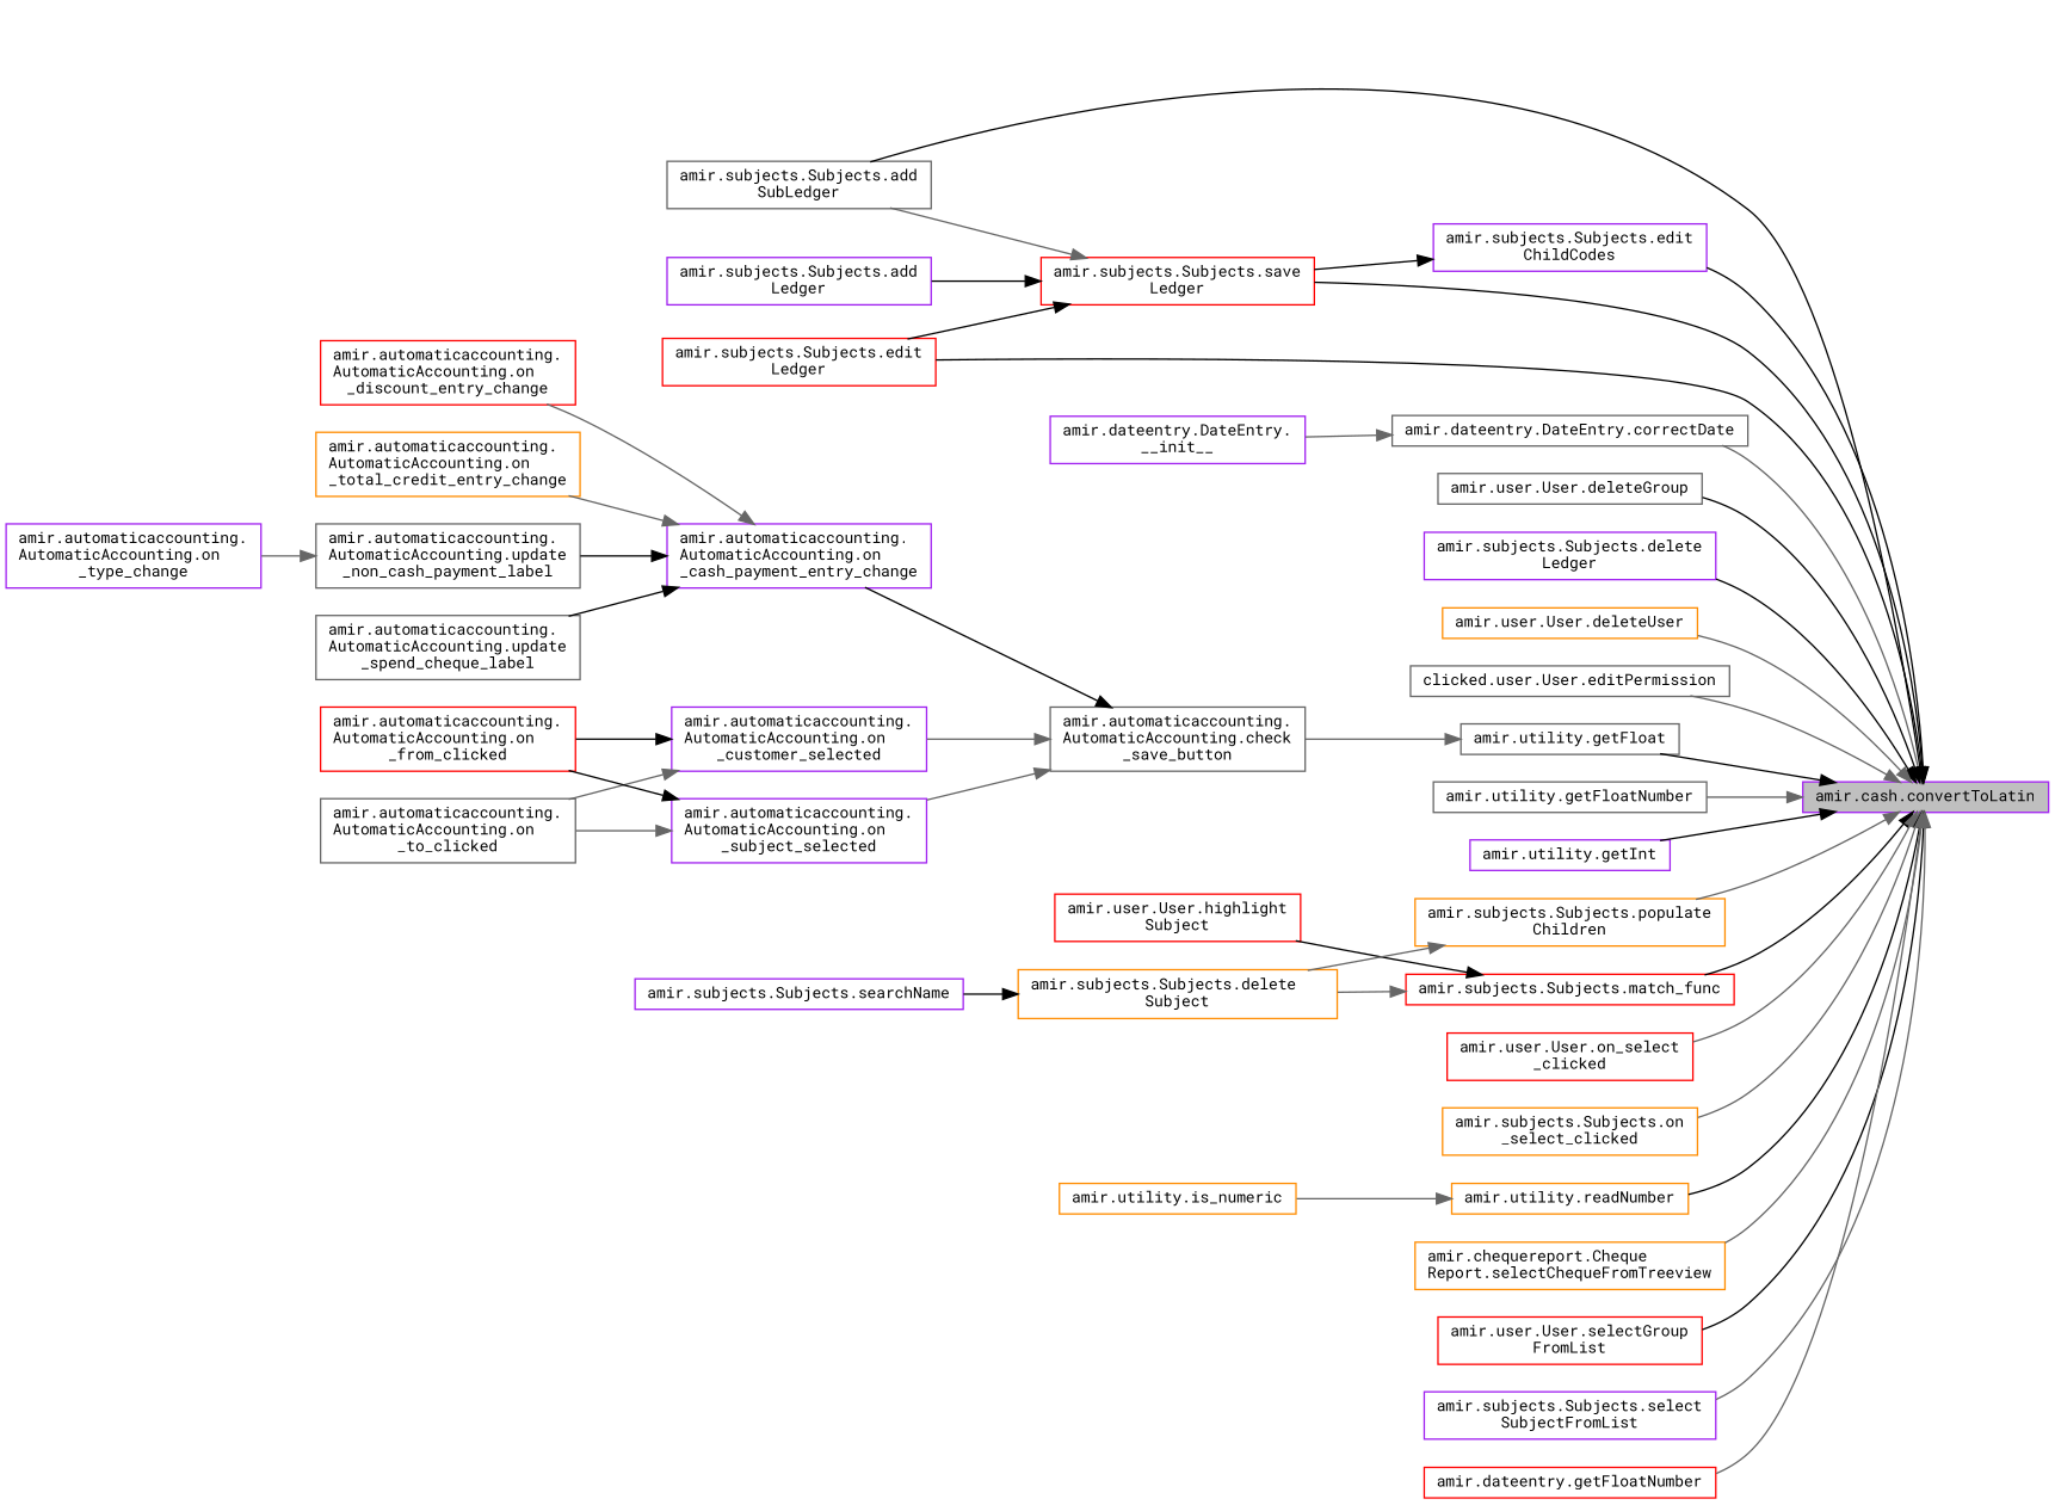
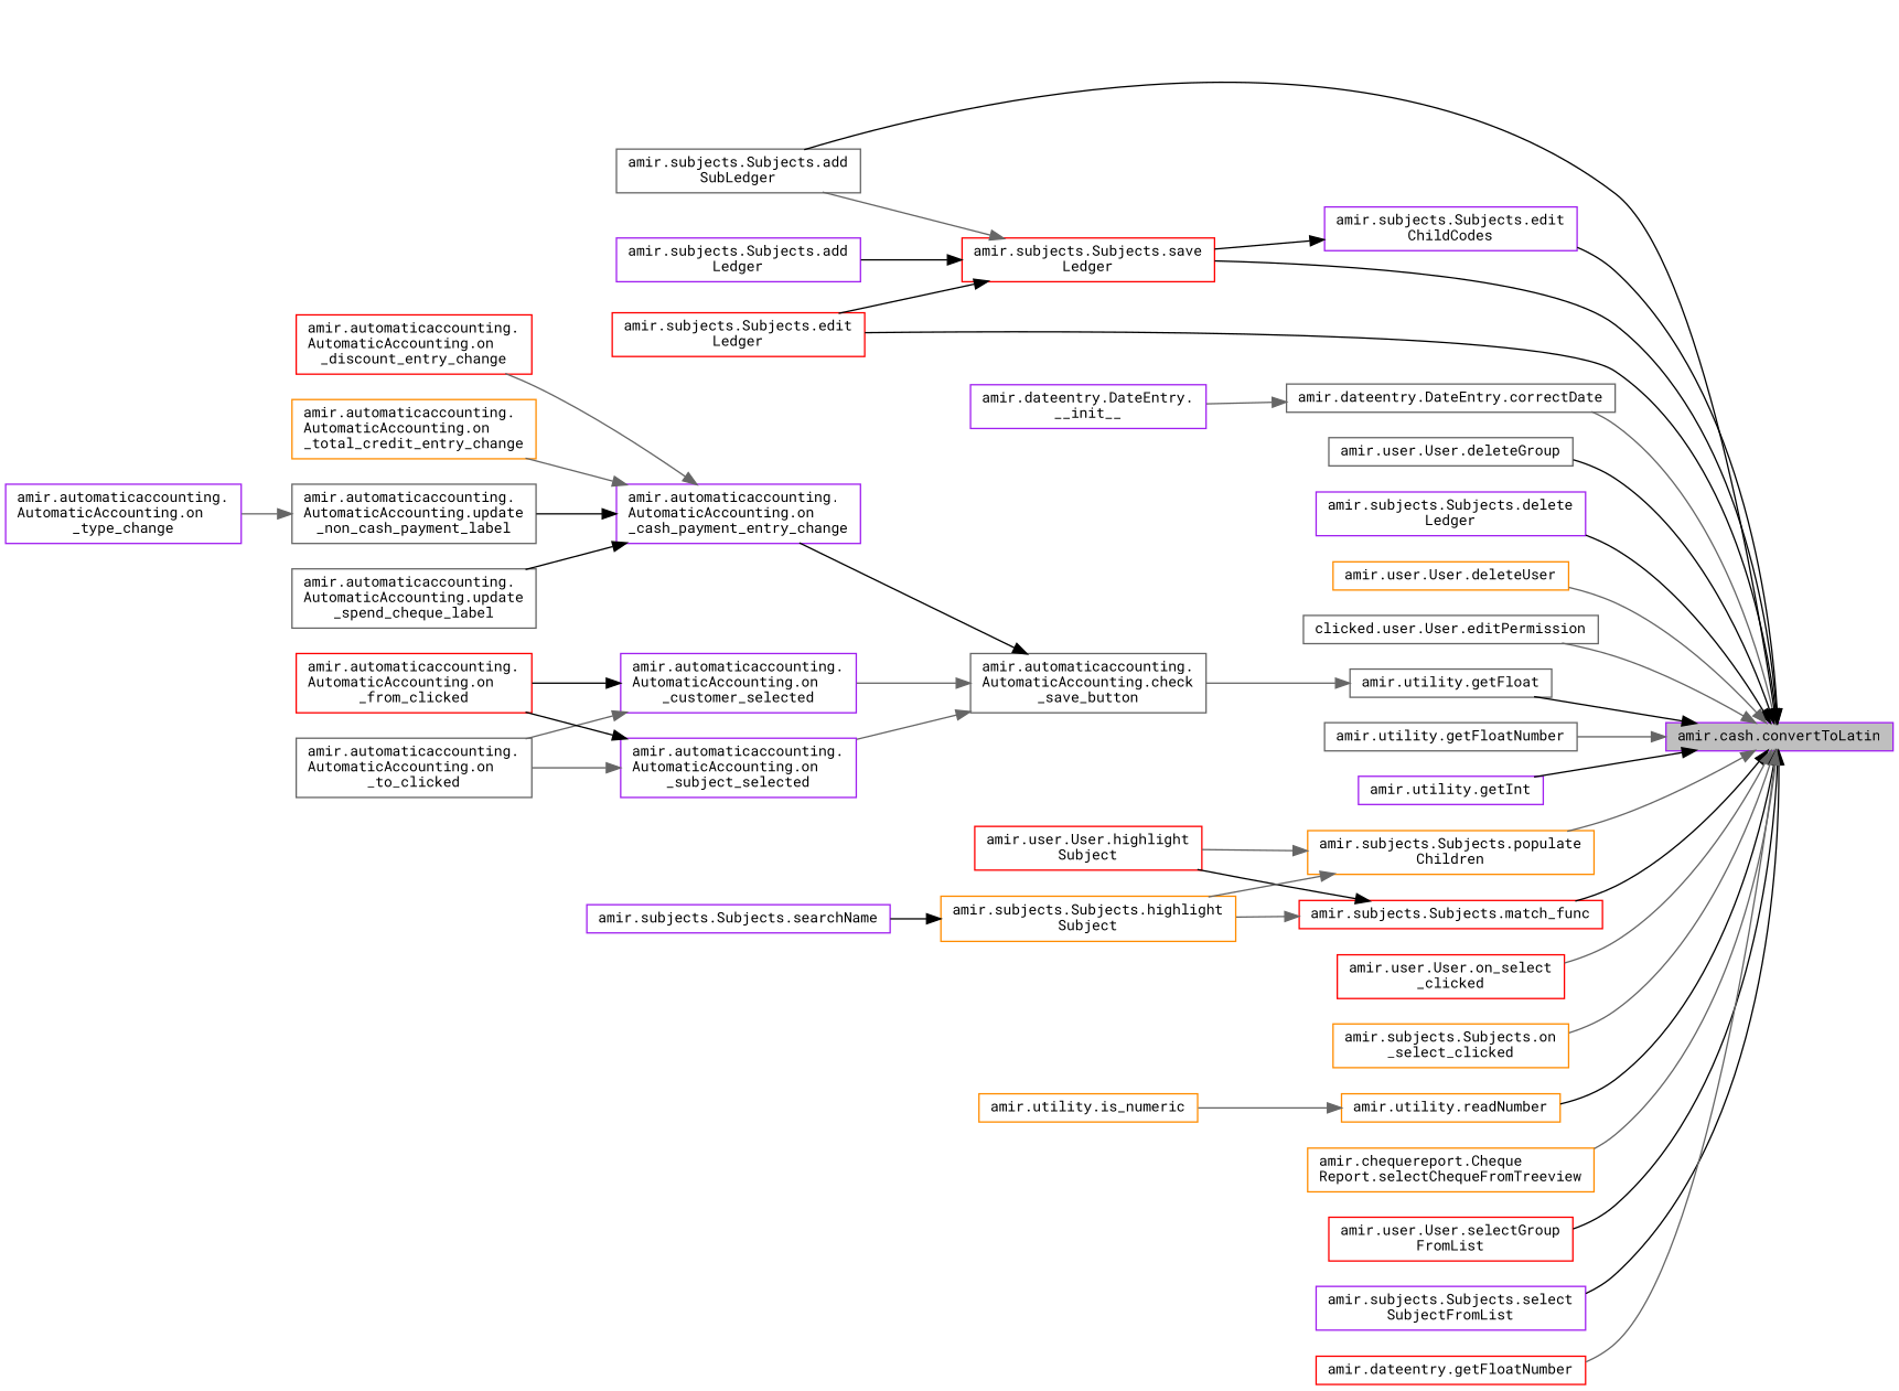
  digraph {
    fontname="Roboto Mono"
    rankdir=RL
    node [color=purple fillcolor=white fontname="Roboto Mono" fontsize=10 shape=record style=filled]
    edge [color=gray40 dir=back fontname="Roboto Mono" fontsize=10 labelfontname="FreeSans.ttf" labelfontsize=10 style=solid]
    n1 [fillcolor=grey75 fontcolor=black height=0.2 label="amir.cash.convertToLatin" width=0.4]
    n2 [color=gray40 height=0.2 label="amir.subjects.Subjects.add\lSubLedger" width=0.4]
    n3 [color=gray40 height=0.2 label="amir.dateentry.DateEntry.correctDate" width=0.4]
    n4 [color=gray40 height=0.2 label="amir.user.User.deleteGroup" width=0.4]
    n5 [height=0.2 label="amir.subjects.Subjects.delete\lLedger" width=0.4]
    n6 [color=darkorange height=0.2 label="amir.user.User.deleteUser" width=0.4]
    n7 [height=0.2 label="amir.subjects.Subjects.edit\lChildCodes" width=0.4]
    n8 [color=red height=0.2 label="amir.subjects.Subjects.save\lLedger" width=0.4]
    n9 [color=red height=0.2 label="amir.subjects.Subjects.edit\lLedger" width=0.4]
    n10 [color=gray40 height=0.2 label="clicked.user.User.editPermission" width=0.4]
    n11 [color=gray40 height=0.2 label="amir.utility.getFloat" width=0.4]
    n12 [color=gray40 height=0.2 label="amir.utility.getFloatNumber" width=0.4]
    n13 [height=0.2 label="amir.utility.getInt" width=0.4]
    n14 [color=red height=0.2 label="amir.subjects.Subjects.match_func" width=0.4]
    n15 [color=red height=0.2 label="amir.user.User.on_select\l_clicked" width=0.4]
    n16 [color=darkorange height=0.2 label="amir.subjects.Subjects.on\l_select_clicked" width=0.4]
    n17 [color=darkorange height=0.2 label="amir.subjects.Subjects.populate\lChildren" width=0.4]
    n18 [color=darkorange height=0.2 label="amir.utility.readNumber" width=0.4]
    n19 [color=darkorange height=0.2 label="amir.chequereport.Cheque\lReport.selectChequeFromTreeview" width=0.4]
    n20 [color=red height=0.2 label="amir.user.User.selectGroup\lFromList" width=0.4]
    n21 [height=0.2 label="amir.subjects.Subjects.select\lSubjectFromList" width=0.4]
    n22 [color=red height=0.2 label="amir.dateentry.getFloatNumber" width=0.4]
    n23 [height=0.2 label="amir.dateentry.DateEntry.\l__init__" width=0.4]
    n24 [height=0.2 label="amir.subjects.Subjects.add\lLedger" width=0.4]
    n25 [color=gray40 height=0.2 label="amir.automaticaccounting.\lAutomaticAccounting.check\l_save_button" width=0.4]
    n26 [color=red height=0.2 label="amir.user.User.highlight\lSubject" width=0.4]
-   n27 [color=darkorange height=0.2 label="amir.subjects.Subjects.delete\lSubject" width=0.4]
+   n27 [color=darkorange height=0.2 label="amir.subjects.Subjects.highlight\lSubject" width=0.4]
    n28 [color=darkorange height=0.2 label="amir.utility.is_numeric" width=0.4]
    n29 [height=0.2 label="amir.automaticaccounting.\lAutomaticAccounting.on\l_cash_payment_entry_change" width=0.4]
    n30 [height=0.2 label="amir.automaticaccounting.\lAutomaticAccounting.on\l_customer_selected" width=0.4]
    n31 [height=0.2 label="amir.automaticaccounting.\lAutomaticAccounting.on\l_subject_selected" width=0.4]
    n32 [color=red height=0.2 label="amir.automaticaccounting.\lAutomaticAccounting.on\l_discount_entry_change" width=0.4]
    n33 [color=darkorange height=0.2 label="amir.automaticaccounting.\lAutomaticAccounting.on\l_total_credit_entry_change" width=0.4]
    n34 [color=gray40 height=0.2 label="amir.automaticaccounting.\lAutomaticAccounting.update\l_non_cash_payment_label" width=0.4]
    n35 [color=gray40 height=0.2 label="amir.automaticaccounting.\lAutomaticAccounting.update\l_spend_cheque_label" width=0.4]
    n36 [color=red height=0.2 label="amir.automaticaccounting.\lAutomaticAccounting.on\l_from_clicked" width=0.4]
    n37 [color=gray40 height=0.2 label="amir.automaticaccounting.\lAutomaticAccounting.on\l_to_clicked" width=0.4]
    n38 [height=0.2 label="amir.automaticaccounting.\lAutomaticAccounting.on\l_type_change" width=0.4]
    n39 [height=0.2 label="amir.subjects.Subjects.searchName" width=0.4]
    n1 -> n2 [color=black]
    n1 -> n3
    n1 -> n4 [color=black]
    n1 -> n5 [color=black]
    n1 -> n6
    n1 -> n7 [color=black]
    n1 -> n8 [color=black]
    n1 -> n9 [color=black]
    n1 -> n10
    n1 -> n11 [color=black]
    n1 -> n12
    n1 -> n13 [color=black]
    n1 -> n14 [color=black]
    n1 -> n15
    n1 -> n16
    n1 -> n17
    n1 -> n18 [color=black]
    n1 -> n19
    n1 -> n20 [color=black]
-   n1 -> n21
+   n1 -> n21 [color=black]
    n1 -> n22
    n3 -> n23
    n7 -> n8 [color=black]
    n8 -> n2
    n8 -> n9 [color=black]
    n8 -> n24 [color=black]
    n11 -> n25
    n14 -> n26 [color=black]
    n14 -> n27
+   n17 -> n26
    n17 -> n27
    n18 -> n28
    n25 -> n29 [color=black]
    n25 -> n30
    n25 -> n31
    n27 -> n39 [color=black]
    n29 -> n32
    n29 -> n33
    n29 -> n34 [color=black]
    n29 -> n35 [color=black]
    n30 -> n36 [color=black]
    n30 -> n37
    n31 -> n36 [color=black]
    n31 -> n37
    n34 -> n38
  }
